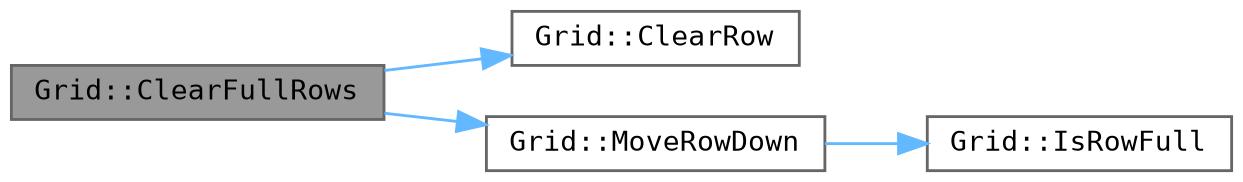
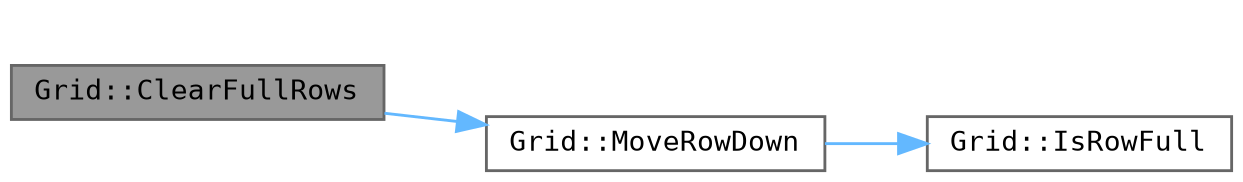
  digraph {
    fontname="DejaVu Sans Mono"
    rankdir=LR
    node [color=grey40 fillcolor=white fontname="DejaVu Sans Mono" fontsize=10 shape=box style=filled]
    edge [color=steelblue1 fontname="DejaVu Sans Mono" fontsize=10 labelfontname=Helvetica labelfontsize=10 style=solid]
    n1 [color=gray40 fillcolor=grey60 fontcolor=black height=0.2 label="Grid::ClearFullRows" width=0.4]
-   n2 [height=0.2 label="Grid::ClearRow" width=0.4]
    n3 [height=0.2 label="Grid::MoveRowDown" width=0.4]
    n4 [height=0.2 label="Grid::IsRowFull" width=0.4]
-   n1 -> n2
    n1 -> n3
    n3 -> n4
  }
